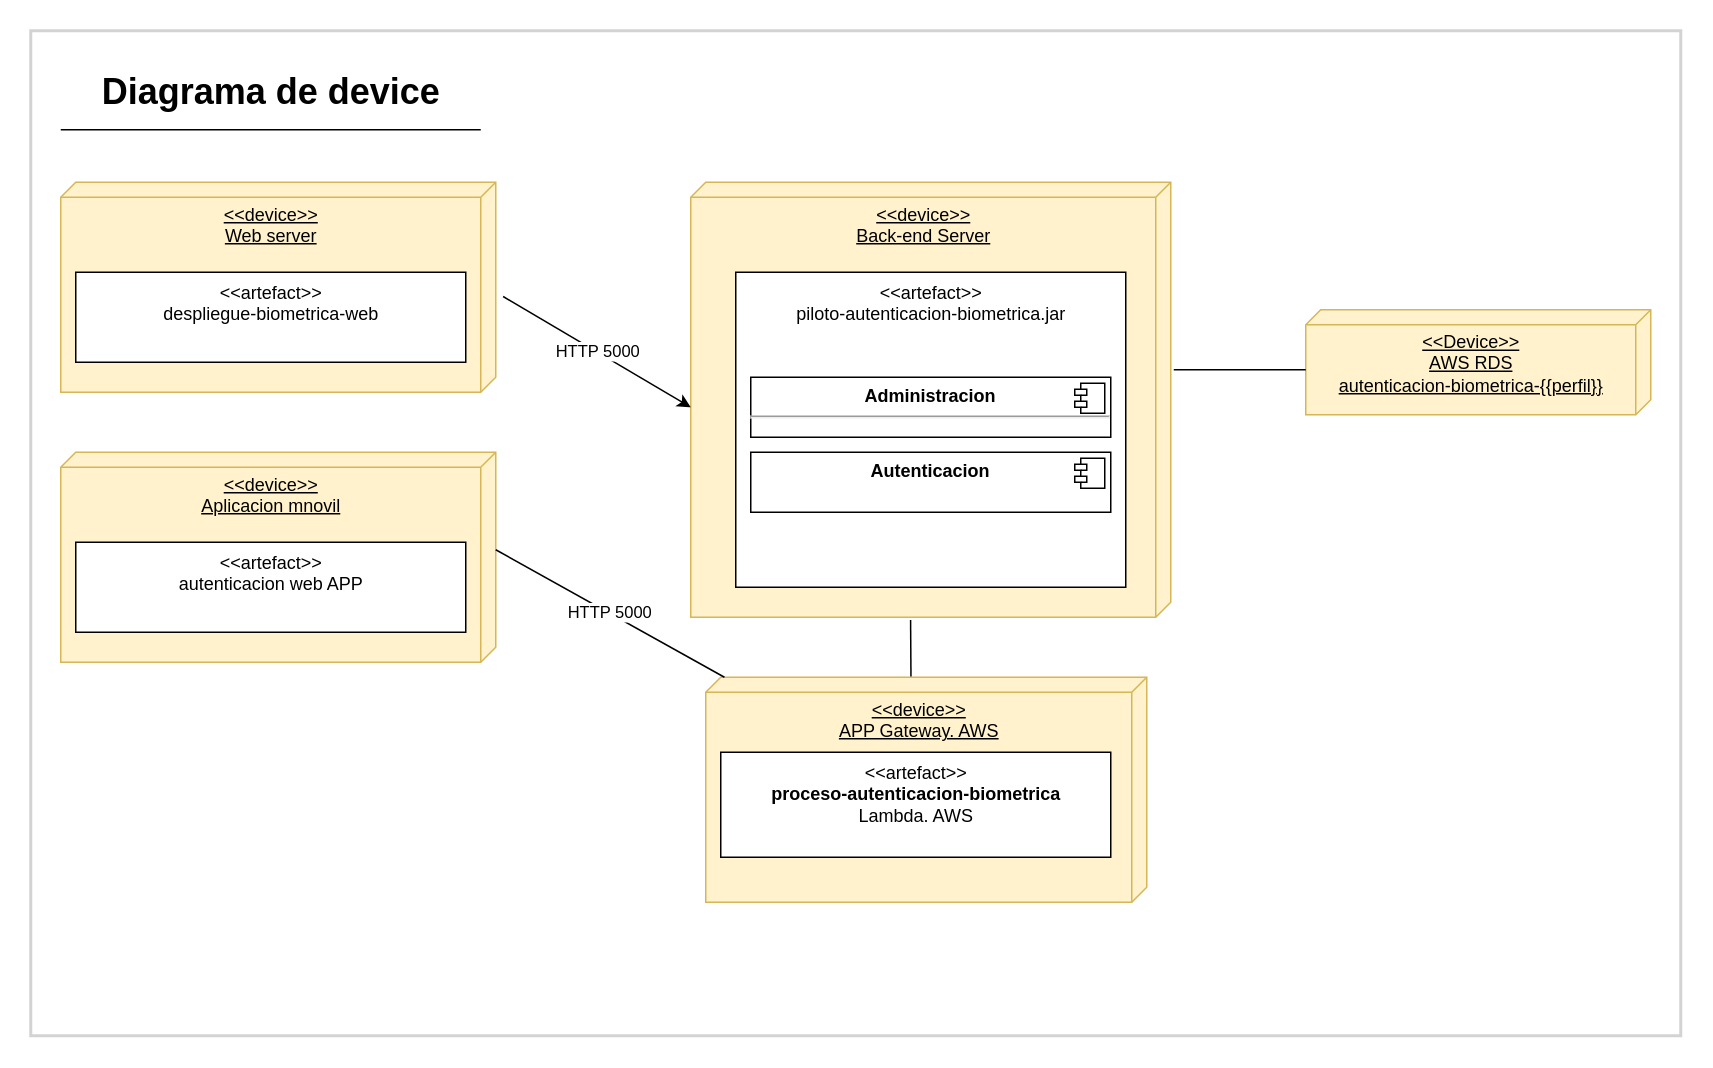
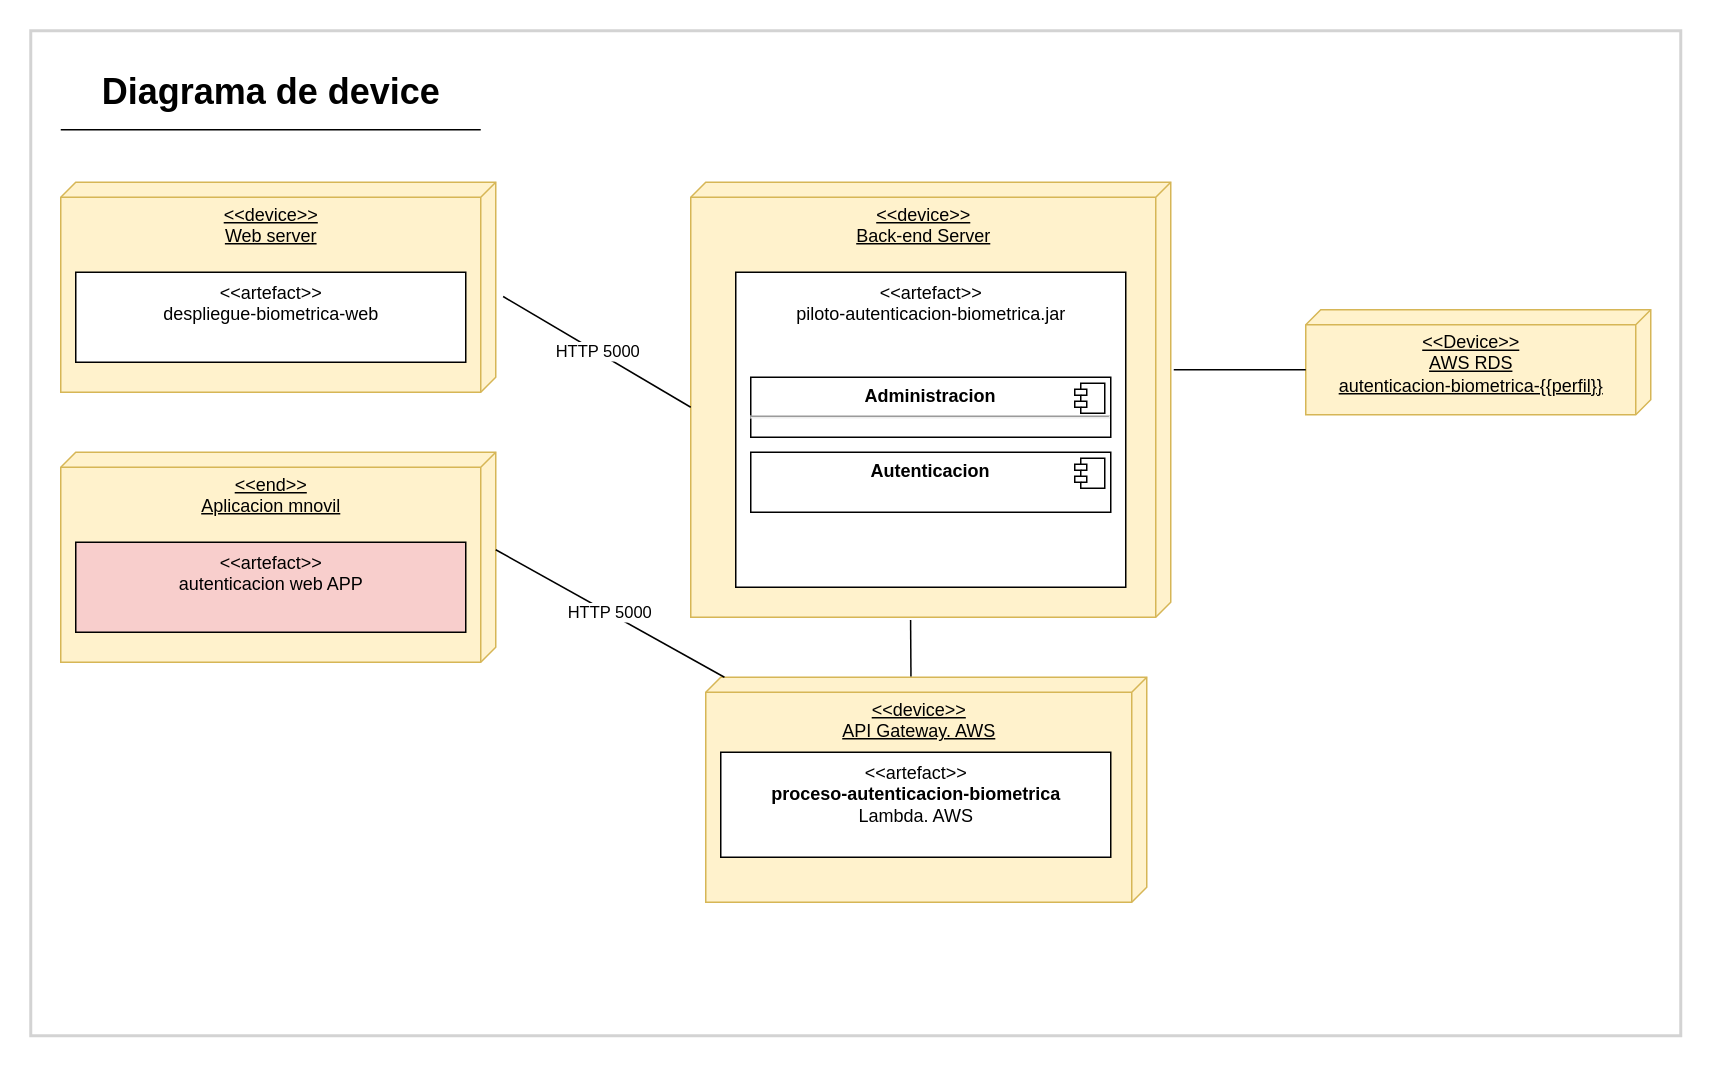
  <mxCell id="0" />
  <mxCell id="1" parent="0" />
  <mxCell id="2" value="" style="rounded=0;whiteSpace=wrap;html=1;fillColor=none;strokeColor=#d3d3d3;strokeWidth=2;" vertex="1" parent="1"><mxGeometry x="20" y="20" width="1100" height="670" as="geometry" /></mxCell>
  <mxCell id="3" value="Diagrama de device" style="text;strokeColor=none;fillColor=none;html=1;fontSize=24;fontStyle=1;verticalAlign=middle;align=center;" vertex="1" parent="1"><mxGeometry x="40" y="41" width="280" height="40" as="geometry" /></mxCell>
  <mxCell id="4" value="" style="line;strokeWidth=1;rotatable=0;dashed=0;labelPosition=right;align=left;verticalAlign=middle;spacingTop=0;spacingLeft=6;points=[];portConstraint=eastwest;" vertex="1" parent="1"><mxGeometry x="40" y="81" width="280" height="10" as="geometry" /></mxCell>
  <mxCell id="5" value="&amp;lt;&amp;lt;device&amp;gt;&amp;gt;&lt;br&gt;Back-end Server" style="verticalAlign=top;align=center;spacingTop=8;spacingLeft=2;spacingRight=12;shape=cube;size=10;direction=south;fontStyle=4;html=1;fillColor=#fff2cc;strokeColor=#d6b656;" vertex="1" parent="1"><mxGeometry x="460" y="121" width="320" height="290" as="geometry" /></mxCell>
  <mxCell id="6" value="&lt;span&gt;&amp;lt;&amp;lt;artefact&amp;gt;&amp;gt;&lt;/span&gt;&lt;br&gt;piloto-autenticacion-biometrica.jar" style="html=1;verticalAlign=top;" vertex="1" parent="1"><mxGeometry x="490" y="181" width="260" height="210" as="geometry" /></mxCell>
  <mxCell id="7" value="&amp;lt;&amp;lt;Device&amp;gt;&amp;gt;&lt;br&gt;AWS RDS&lt;br&gt;autenticacion-biometrica-{{perfil}}" style="verticalAlign=top;align=center;spacingTop=8;spacingLeft=2;spacingRight=12;shape=cube;size=10;direction=south;fontStyle=4;html=1;fillColor=#fff2cc;strokeColor=#d6b656;" vertex="1" parent="1"><mxGeometry x="870" y="206" width="230" height="70" as="geometry" /></mxCell>
  <mxCell id="8" value="&lt;p style=&quot;margin: 0px ; margin-top: 6px ; text-align: center&quot;&gt;&lt;b&gt;Administracion&lt;/b&gt;&lt;/p&gt;&lt;hr&gt;&lt;p style=&quot;margin: 0px ; margin-left: 8px&quot;&gt;&lt;br&gt;&lt;/p&gt;" style="align=left;overflow=fill;html=1;dropTarget=0;" vertex="1" parent="1"><mxGeometry x="500" y="251" width="240" height="40" as="geometry" /></mxCell>
  <mxCell id="9" value="" style="shape=component;jettyWidth=8;jettyHeight=4;" vertex="1" parent="8"><mxGeometry x="1" width="20" height="20" relative="1" as="geometry"><mxPoint x="-24" y="4" as="offset" /></mxGeometry></mxCell>
  <mxCell id="10" value="&lt;p style=&quot;margin: 0px ; margin-top: 6px ; text-align: center&quot;&gt;&lt;b&gt;Autenticacion&lt;/b&gt;&lt;/p&gt;" style="align=left;overflow=fill;html=1;dropTarget=0;" vertex="1" parent="1"><mxGeometry x="500" y="301" width="240" height="40" as="geometry" /></mxCell>
  <mxCell id="11" value="" style="shape=component;jettyWidth=8;jettyHeight=4;" vertex="1" parent="10"><mxGeometry x="1" width="20" height="20" relative="1" as="geometry"><mxPoint x="-24" y="4" as="offset" /></mxGeometry></mxCell>
  <mxCell id="12" value="" style="endArrow=none;html=1;entryX=0;entryY=0;entryDx=40;entryDy=230;entryPerimeter=0;" edge="1" parent="1" target="7"><mxGeometry width="50" height="50" relative="1" as="geometry"><mxPoint x="782" y="246" as="sourcePoint" /><mxPoint x="820" y="246" as="targetPoint" /></mxGeometry></mxCell>
- <mxCell id="13" value="&amp;lt;&amp;lt;device&amp;gt;&amp;gt;&lt;br&gt;&lt;span style=&quot;&quot;&gt;APP Gateway. AWS&lt;/span&gt;" style="verticalAlign=top;align=center;spacingTop=8;spacingLeft=2;spacingRight=12;shape=cube;size=10;direction=south;fontStyle=4;html=1;fillColor=#fff2cc;strokeColor=#d6b656;" vertex="1" parent="1"><mxGeometry x="470" y="451" width="294" height="150" as="geometry" /></mxCell>
+ <mxCell id="13" value="&amp;lt;&amp;lt;device&amp;gt;&amp;gt;&lt;br&gt;&lt;span style=&quot;&quot;&gt;API Gateway. AWS&lt;/span&gt;" style="verticalAlign=top;align=center;spacingTop=8;spacingLeft=2;spacingRight=12;shape=cube;size=10;direction=south;fontStyle=4;html=1;fillColor=#fff2cc;strokeColor=#d6b656;" vertex="1" parent="1"><mxGeometry x="470" y="451" width="294" height="150" as="geometry" /></mxCell>
  <mxCell id="14" value="&amp;lt;&amp;lt;artefact&amp;gt;&amp;gt;&lt;br&gt;&lt;b&gt;proceso-autenticacion-biometrica&lt;br&gt;&lt;/b&gt;Lambda. AWS" style="html=1;verticalAlign=top;" vertex="1" parent="1"><mxGeometry x="480" y="501" width="260" height="70" as="geometry" /></mxCell>
  <mxCell id="15" value="" style="endArrow=none;html=1;entryX=0.007;entryY=0.542;entryDx=0;entryDy=0;entryPerimeter=0;exitX=1.013;exitY=0.542;exitDx=0;exitDy=0;exitPerimeter=0;" edge="1" parent="1"><mxGeometry width="50" height="50" relative="1" as="geometry"><mxPoint x="606.56" y="412.77" as="sourcePoint" /><mxPoint x="606.82" y="450.47" as="targetPoint" /></mxGeometry></mxCell>
  <mxCell id="16" value="&amp;lt;&amp;lt;device&amp;gt;&amp;gt;&lt;br&gt;Web server" style="verticalAlign=top;align=center;spacingTop=8;spacingLeft=2;spacingRight=12;shape=cube;size=10;direction=south;fontStyle=4;html=1;fillColor=#fff2cc;strokeColor=#d6b656;" vertex="1" parent="1"><mxGeometry x="40" y="121" width="290" height="140" as="geometry" /></mxCell>
  <mxCell id="17" value="&amp;lt;&amp;lt;artefact&amp;gt;&amp;gt;&lt;br&gt;despliegue-biometrica-web" style="html=1;verticalAlign=top;" vertex="1" parent="1"><mxGeometry x="50" y="181" width="260" height="60" as="geometry" /></mxCell>
- <mxCell id="18" value="&amp;lt;&amp;lt;device&amp;gt;&amp;gt;&lt;br&gt;Aplicacion mnovil" style="verticalAlign=top;align=center;spacingTop=8;spacingLeft=2;spacingRight=12;shape=cube;size=10;direction=south;fontStyle=4;html=1;fillColor=#fff2cc;strokeColor=#d6b656;" vertex="1" parent="1"><mxGeometry x="40" y="301" width="290" height="140" as="geometry" /></mxCell>
- <mxCell id="19" value="&amp;lt;&amp;lt;artefact&amp;gt;&amp;gt;&lt;br&gt;autenticacion web APP" style="html=1;verticalAlign=top;" vertex="1" parent="1"><mxGeometry x="50" y="361" width="260" height="60" as="geometry" /></mxCell>
- <mxCell id="20" value="HTTP 5000" style="endArrow=classic;html=1;exitX=0.544;exitY=-0.017;exitDx=0;exitDy=0;exitPerimeter=0;entryX=0;entryY=0;entryDx=150;entryDy=320;entryPerimeter=0;" edge="1" parent="1" source="16" target="5"><mxGeometry width="50" height="50" relative="1" as="geometry"><mxPoint x="360" y="281" as="sourcePoint" /><mxPoint x="410" y="231" as="targetPoint" /></mxGeometry></mxCell>
+ <mxCell id="18" value="&amp;lt;&amp;lt;end&amp;gt;&amp;gt;&lt;br&gt;Aplicacion mnovil" style="verticalAlign=top;align=center;spacingTop=8;spacingLeft=2;spacingRight=12;shape=cube;size=10;direction=south;fontStyle=4;html=1;fillColor=#fff2cc;strokeColor=#d6b656;" vertex="1" parent="1"><mxGeometry x="40" y="301" width="290" height="140" as="geometry" /></mxCell>
+ <mxCell id="19" value="&amp;lt;&amp;lt;artefact&amp;gt;&amp;gt;&lt;br&gt;autenticacion web APP" style="html=1;verticalAlign=top;fillColor=#f8cecc;" vertex="1" parent="1"><mxGeometry x="50" y="361" width="260" height="60" as="geometry" /></mxCell>
+ <mxCell id="20" value="HTTP 5000" style="endArrow=none;html=1;exitX=0.544;exitY=-0.017;exitDx=0;exitDy=0;exitPerimeter=0;entryX=0;entryY=0;entryDx=150;entryDy=320;entryPerimeter=0;" edge="1" parent="1" source="16" target="5"><mxGeometry width="50" height="50" relative="1" as="geometry"><mxPoint x="360" y="281" as="sourcePoint" /><mxPoint x="410" y="231" as="targetPoint" /></mxGeometry></mxCell>
  <mxCell id="21" value="HTTP 5000" style="endArrow=none;html=1;exitX=0;exitY=0;exitDx=65;exitDy=0;exitPerimeter=0;" edge="1" parent="1" source="18" target="13"><mxGeometry width="50" height="50" relative="1" as="geometry"><mxPoint x="344.93" y="207.16" as="sourcePoint" /><mxPoint x="470" y="281" as="targetPoint" /></mxGeometry></mxCell>
